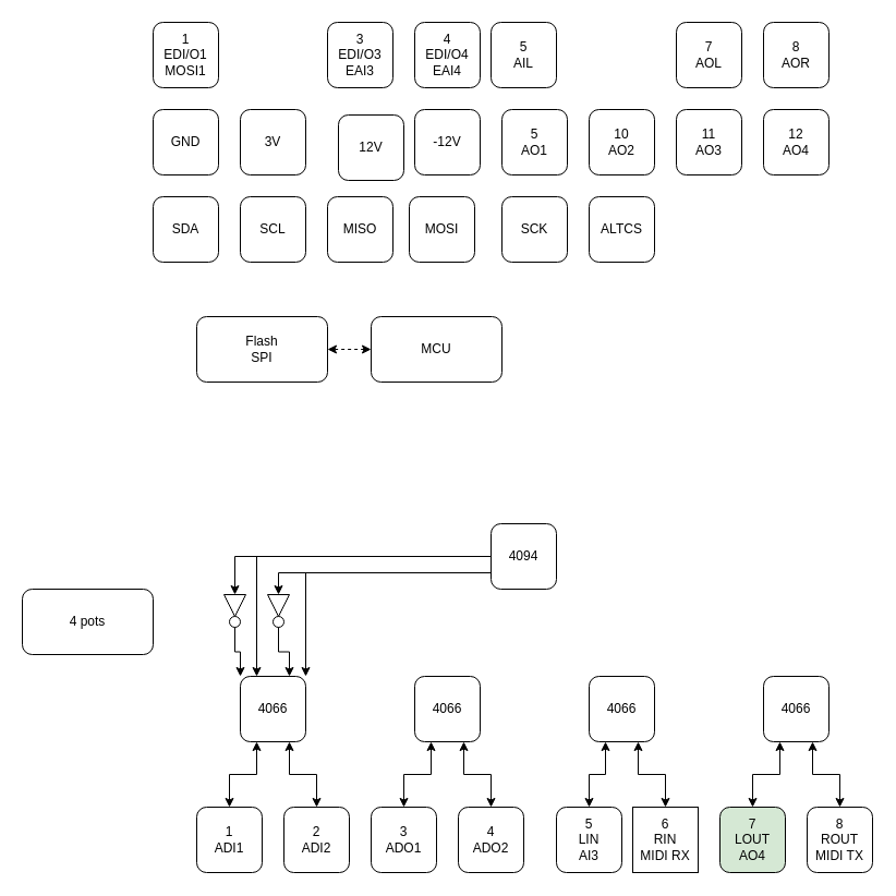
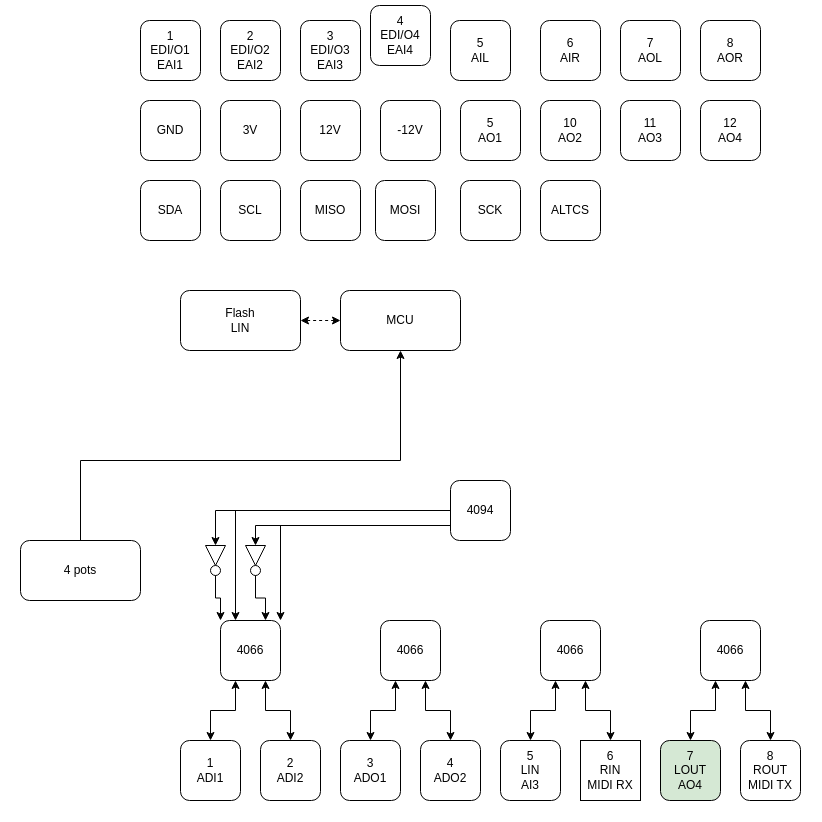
  <mxCell id="0" />
  <mxCell id="1" parent="0" />
  <mxCell id="2" style="edgeStyle=orthogonalEdgeStyle;rounded=0;orthogonalLoop=1;jettySize=auto;html=1;exitX=0;exitY=0.5;exitDx=0;exitDy=0;startArrow=classic;startFill=1;dashed=1;" parent="1" source="3" target="6" edge="1"><mxGeometry relative="1" as="geometry" /></mxCell>
  <mxCell id="3" value="MCU" style="rounded=1;whiteSpace=wrap;html=1;" parent="1" vertex="1"><mxGeometry x="340" y="290" width="120" height="60" as="geometry" /></mxCell>
+ <mxCell id="4" style="edgeStyle=orthogonalEdgeStyle;rounded=0;orthogonalLoop=1;jettySize=auto;html=1;exitX=0.5;exitY=0;exitDx=0;exitDy=0;entryX=0.5;entryY=1;entryDx=0;entryDy=0;" parent="1" source="5" target="3" edge="1"><mxGeometry relative="1" as="geometry"><Array as="points"><mxPoint x="80" y="460" /><mxPoint x="400" y="460" /></Array></mxGeometry></mxCell>
  <mxCell id="5" value="4 pots" style="rounded=1;whiteSpace=wrap;html=1;" parent="1" vertex="1"><mxGeometry x="20" y="540" width="120" height="60" as="geometry" /></mxCell>
- <mxCell id="6" value="Flash&lt;br&gt;SPI" style="rounded=1;whiteSpace=wrap;html=1;" parent="1" vertex="1"><mxGeometry x="180" y="290" width="120" height="60" as="geometry" /></mxCell>
+ <mxCell id="6" value="Flash&lt;br&gt;LIN" style="rounded=1;whiteSpace=wrap;html=1;" parent="1" vertex="1"><mxGeometry x="180" y="290" width="120" height="60" as="geometry" /></mxCell>
  <mxCell id="7" value="1&lt;br&gt;ADI1" style="rounded=1;whiteSpace=wrap;html=1;" parent="1" vertex="1"><mxGeometry x="180" y="740" width="60" height="60" as="geometry" /></mxCell>
  <mxCell id="8" value="2&lt;br&gt;ADI2" style="rounded=1;whiteSpace=wrap;html=1;" parent="1" vertex="1"><mxGeometry x="260" y="740" width="60" height="60" as="geometry" /></mxCell>
  <mxCell id="9" value="3&lt;br&gt;ADO1" style="rounded=1;whiteSpace=wrap;html=1;" parent="1" vertex="1"><mxGeometry x="340" y="740" width="60" height="60" as="geometry" /></mxCell>
  <mxCell id="10" value="4&lt;br&gt;ADO2" style="rounded=1;whiteSpace=wrap;html=1;" parent="1" vertex="1"><mxGeometry x="420" y="740" width="60" height="60" as="geometry" /></mxCell>
- <mxCell id="11" value="5&lt;br&gt;LIN&lt;br&gt;AI3" style="rounded=1;whiteSpace=wrap;html=1;" parent="1" vertex="1"><mxGeometry x="510" y="740" width="60" height="60" as="geometry" /></mxCell>
+ <mxCell id="11" value="5&lt;br&gt;LIN&lt;br&gt;AI3" style="rounded=1;whiteSpace=wrap;html=1;" parent="1" vertex="1"><mxGeometry x="500" y="740" width="60" height="60" as="geometry" /></mxCell>
  <mxCell id="12" value="6&lt;br&gt;RIN&lt;br&gt;MIDI RX" style="whiteSpace=wrap;html=1;rounded=0;" parent="1" vertex="1"><mxGeometry x="580" y="740" width="60" height="60" as="geometry" /></mxCell>
  <mxCell id="13" value="7&lt;br&gt;LOUT&lt;br&gt;AO4" style="rounded=1;whiteSpace=wrap;html=1;fillColor=#d5e8d4;" parent="1" vertex="1"><mxGeometry x="660" y="740" width="60" height="60" as="geometry" /></mxCell>
  <mxCell id="14" value="8&lt;br&gt;ROUT&lt;br&gt;MIDI TX" style="rounded=1;whiteSpace=wrap;html=1;" parent="1" vertex="1"><mxGeometry x="740" y="740" width="60" height="60" as="geometry" /></mxCell>
  <mxCell id="15" style="edgeStyle=orthogonalEdgeStyle;rounded=0;orthogonalLoop=1;jettySize=auto;html=1;exitX=0.25;exitY=1;exitDx=0;exitDy=0;startArrow=classic;startFill=1;" parent="1" source="17" target="7" edge="1"><mxGeometry relative="1" as="geometry" /></mxCell>
  <mxCell id="16" style="edgeStyle=orthogonalEdgeStyle;rounded=0;orthogonalLoop=1;jettySize=auto;html=1;exitX=0.75;exitY=1;exitDx=0;exitDy=0;startArrow=classic;startFill=1;" parent="1" source="17" target="8" edge="1"><mxGeometry relative="1" as="geometry" /></mxCell>
  <mxCell id="17" value="4066" style="rounded=1;whiteSpace=wrap;html=1;" parent="1" vertex="1"><mxGeometry x="220" y="620" width="60" height="60" as="geometry" /></mxCell>
  <mxCell id="18" style="edgeStyle=orthogonalEdgeStyle;rounded=0;orthogonalLoop=1;jettySize=auto;html=1;exitX=0.25;exitY=1;exitDx=0;exitDy=0;entryX=0.5;entryY=0;entryDx=0;entryDy=0;startArrow=classic;startFill=1;" parent="1" source="20" target="9" edge="1"><mxGeometry relative="1" as="geometry" /></mxCell>
  <mxCell id="19" style="edgeStyle=orthogonalEdgeStyle;rounded=0;orthogonalLoop=1;jettySize=auto;html=1;exitX=0.75;exitY=1;exitDx=0;exitDy=0;entryX=0.5;entryY=0;entryDx=0;entryDy=0;startArrow=classic;startFill=1;" parent="1" source="20" target="10" edge="1"><mxGeometry relative="1" as="geometry" /></mxCell>
  <mxCell id="20" value="4066" style="rounded=1;whiteSpace=wrap;html=1;" parent="1" vertex="1"><mxGeometry x="380" y="620" width="60" height="60" as="geometry" /></mxCell>
  <mxCell id="21" style="edgeStyle=orthogonalEdgeStyle;rounded=0;orthogonalLoop=1;jettySize=auto;html=1;exitX=0.25;exitY=1;exitDx=0;exitDy=0;entryX=0.5;entryY=0;entryDx=0;entryDy=0;startArrow=classic;startFill=1;" parent="1" source="23" target="11" edge="1"><mxGeometry relative="1" as="geometry" /></mxCell>
  <mxCell id="22" style="edgeStyle=orthogonalEdgeStyle;rounded=0;orthogonalLoop=1;jettySize=auto;html=1;exitX=0.75;exitY=1;exitDx=0;exitDy=0;entryX=0.5;entryY=0;entryDx=0;entryDy=0;startArrow=classic;startFill=1;" parent="1" source="23" target="12" edge="1"><mxGeometry relative="1" as="geometry" /></mxCell>
  <mxCell id="23" value="4066" style="rounded=1;whiteSpace=wrap;html=1;" parent="1" vertex="1"><mxGeometry x="540" y="620" width="60" height="60" as="geometry" /></mxCell>
  <mxCell id="24" style="edgeStyle=orthogonalEdgeStyle;rounded=0;orthogonalLoop=1;jettySize=auto;html=1;exitX=0.25;exitY=1;exitDx=0;exitDy=0;entryX=0.5;entryY=0;entryDx=0;entryDy=0;startArrow=classic;startFill=1;" parent="1" source="26" target="13" edge="1"><mxGeometry relative="1" as="geometry" /></mxCell>
  <mxCell id="25" style="edgeStyle=orthogonalEdgeStyle;rounded=0;orthogonalLoop=1;jettySize=auto;html=1;exitX=0.75;exitY=1;exitDx=0;exitDy=0;entryX=0.5;entryY=0;entryDx=0;entryDy=0;startArrow=classic;startFill=1;" parent="1" source="26" target="14" edge="1"><mxGeometry relative="1" as="geometry" /></mxCell>
  <mxCell id="26" value="4066" style="rounded=1;whiteSpace=wrap;html=1;" parent="1" vertex="1"><mxGeometry x="700" y="620" width="60" height="60" as="geometry" /></mxCell>
  <mxCell id="27" style="edgeStyle=orthogonalEdgeStyle;rounded=0;orthogonalLoop=1;jettySize=auto;html=1;exitX=0;exitY=0.5;exitDx=0;exitDy=0;entryX=0;entryY=0.5;entryDx=0;entryDy=0;startArrow=none;startFill=0;" parent="1" source="31" target="33" edge="1"><mxGeometry relative="1" as="geometry" /></mxCell>
  <mxCell id="28" style="edgeStyle=orthogonalEdgeStyle;rounded=0;orthogonalLoop=1;jettySize=auto;html=1;exitX=0;exitY=0.5;exitDx=0;exitDy=0;entryX=0.25;entryY=0;entryDx=0;entryDy=0;startArrow=none;startFill=0;" parent="1" source="31" target="17" edge="1"><mxGeometry relative="1" as="geometry" /></mxCell>
  <mxCell id="29" style="edgeStyle=orthogonalEdgeStyle;rounded=0;orthogonalLoop=1;jettySize=auto;html=1;exitX=0;exitY=0.75;exitDx=0;exitDy=0;entryX=0;entryY=0.5;entryDx=0;entryDy=0;startArrow=none;startFill=0;" parent="1" source="31" target="37" edge="1"><mxGeometry relative="1" as="geometry" /></mxCell>
  <mxCell id="30" style="edgeStyle=orthogonalEdgeStyle;rounded=0;orthogonalLoop=1;jettySize=auto;html=1;exitX=0;exitY=0.75;exitDx=0;exitDy=0;entryX=1;entryY=0;entryDx=0;entryDy=0;startArrow=none;startFill=0;" parent="1" source="31" target="17" edge="1"><mxGeometry relative="1" as="geometry" /></mxCell>
  <mxCell id="31" value="4094" style="rounded=1;whiteSpace=wrap;html=1;" parent="1" vertex="1"><mxGeometry x="450" y="480" width="60" height="60" as="geometry" /></mxCell>
  <mxCell id="32" value="" style="group;direction=east;rotation=90;" parent="1" vertex="1" connectable="0"><mxGeometry x="200" y="550" width="30" height="20" as="geometry" /></mxCell>
  <mxCell id="33" value="" style="triangle;whiteSpace=wrap;html=1;rotation=90;" parent="32" vertex="1"><mxGeometry x="5" y="-5" width="20" height="20" as="geometry" /></mxCell>
  <mxCell id="34" value="" style="ellipse;whiteSpace=wrap;html=1;aspect=fixed;rotation=90;" parent="32" vertex="1"><mxGeometry x="10" y="15" width="10" height="10" as="geometry" /></mxCell>
  <mxCell id="35" style="edgeStyle=orthogonalEdgeStyle;rounded=0;orthogonalLoop=1;jettySize=auto;html=1;exitX=1;exitY=0.5;exitDx=0;exitDy=0;entryX=0;entryY=0;entryDx=0;entryDy=0;startArrow=none;startFill=0;" parent="1" source="34" target="17" edge="1"><mxGeometry relative="1" as="geometry" /></mxCell>
  <mxCell id="36" value="" style="group;direction=east;rotation=90;" parent="1" vertex="1" connectable="0"><mxGeometry x="240" y="550" width="30" height="20" as="geometry" /></mxCell>
  <mxCell id="37" value="" style="triangle;whiteSpace=wrap;html=1;rotation=90;" parent="36" vertex="1"><mxGeometry x="5" y="-5" width="20" height="20" as="geometry" /></mxCell>
  <mxCell id="38" value="" style="ellipse;whiteSpace=wrap;html=1;aspect=fixed;rotation=90;" parent="36" vertex="1"><mxGeometry x="10" y="15" width="10" height="10" as="geometry" /></mxCell>
  <mxCell id="39" style="edgeStyle=orthogonalEdgeStyle;rounded=0;orthogonalLoop=1;jettySize=auto;html=1;exitX=1;exitY=0.5;exitDx=0;exitDy=0;entryX=0.75;entryY=0;entryDx=0;entryDy=0;startArrow=none;startFill=0;" parent="1" source="38" target="17" edge="1"><mxGeometry relative="1" as="geometry" /></mxCell>
- <mxCell id="40" value="1&lt;br&gt;EDI/O1&lt;br&gt;MOSI1" style="rounded=1;whiteSpace=wrap;html=1;" parent="1" vertex="1"><mxGeometry x="140" y="20" width="60" height="60" as="geometry" /></mxCell>
+ <mxCell id="40" value="1&lt;br&gt;EDI/O1&lt;br&gt;EAI1" style="rounded=1;whiteSpace=wrap;html=1;" parent="1" vertex="1"><mxGeometry x="140" y="20" width="60" height="60" as="geometry" /></mxCell>
+ <mxCell id="41" value="2&lt;br&gt;EDI/O2&lt;br&gt;EAI2" style="rounded=1;whiteSpace=wrap;html=1;" parent="1" vertex="1"><mxGeometry x="220" y="20" width="60" height="60" as="geometry" /></mxCell>
  <mxCell id="42" value="3&lt;br&gt;EDI/O3&lt;br&gt;EAI3" style="rounded=1;whiteSpace=wrap;html=1;" parent="1" vertex="1"><mxGeometry x="300" y="20" width="60" height="60" as="geometry" /></mxCell>
- <mxCell id="43" value="4&lt;br&gt;EDI/O4&lt;br&gt;EAI4" style="rounded=1;whiteSpace=wrap;html=1;" parent="1" vertex="1"><mxGeometry x="380" y="20" width="60" height="60" as="geometry" /></mxCell>
+ <mxCell id="43" value="4&lt;br&gt;EDI/O4&lt;br&gt;EAI4" style="rounded=1;whiteSpace=wrap;html=1;" parent="1" vertex="1"><mxGeometry x="370" y="5" width="60" height="60" as="geometry" /></mxCell>
  <mxCell id="44" value="5&lt;br&gt;AIL" style="rounded=1;whiteSpace=wrap;html=1;" parent="1" vertex="1"><mxGeometry x="450" y="20" width="60" height="60" as="geometry" /></mxCell>
+ <mxCell id="45" value="6&lt;br&gt;AIR" style="rounded=1;whiteSpace=wrap;html=1;" parent="1" vertex="1"><mxGeometry x="540" y="20" width="60" height="60" as="geometry" /></mxCell>
  <mxCell id="46" value="7&lt;br&gt;AOL" style="rounded=1;whiteSpace=wrap;html=1;" parent="1" vertex="1"><mxGeometry x="620" y="20" width="60" height="60" as="geometry" /></mxCell>
  <mxCell id="47" value="8&lt;br&gt;AOR" style="rounded=1;whiteSpace=wrap;html=1;" parent="1" vertex="1"><mxGeometry x="700" y="20" width="60" height="60" as="geometry" /></mxCell>
  <mxCell id="48" value="11&lt;br&gt;AO3" style="rounded=1;whiteSpace=wrap;html=1;" parent="1" vertex="1"><mxGeometry x="620" y="100" width="60" height="60" as="geometry" /></mxCell>
  <mxCell id="49" value="12&lt;br&gt;AO4" style="rounded=1;whiteSpace=wrap;html=1;" parent="1" vertex="1"><mxGeometry x="700" y="100" width="60" height="60" as="geometry" /></mxCell>
  <mxCell id="50" value="5&lt;br&gt;AO1" style="rounded=1;whiteSpace=wrap;html=1;" parent="1" vertex="1"><mxGeometry x="460" y="100" width="60" height="60" as="geometry" /></mxCell>
  <mxCell id="51" value="10&lt;br&gt;AO2" style="rounded=1;whiteSpace=wrap;html=1;" parent="1" vertex="1"><mxGeometry x="540" y="100" width="60" height="60" as="geometry" /></mxCell>
- <mxCell id="52" value="12V" style="rounded=1;whiteSpace=wrap;html=1;" parent="1" vertex="1"><mxGeometry x="310" y="105" width="60" height="60" as="geometry" /></mxCell>
+ <mxCell id="52" value="12V" style="rounded=1;whiteSpace=wrap;html=1;" parent="1" vertex="1"><mxGeometry x="300" y="100" width="60" height="60" as="geometry" /></mxCell>
  <mxCell id="53" value="-12V" style="rounded=1;whiteSpace=wrap;html=1;" parent="1" vertex="1"><mxGeometry x="380" y="100" width="60" height="60" as="geometry" /></mxCell>
  <mxCell id="54" value="3V" style="rounded=1;whiteSpace=wrap;html=1;" parent="1" vertex="1"><mxGeometry x="220" y="100" width="60" height="60" as="geometry" /></mxCell>
  <mxCell id="55" value="GND" style="rounded=1;whiteSpace=wrap;html=1;" parent="1" vertex="1"><mxGeometry x="140" y="100" width="60" height="60" as="geometry" /></mxCell>
  <mxCell id="56" value="SDA" style="rounded=1;whiteSpace=wrap;html=1;" parent="1" vertex="1"><mxGeometry x="140" y="180" width="60" height="60" as="geometry" /></mxCell>
  <mxCell id="57" value="SCL" style="rounded=1;whiteSpace=wrap;html=1;" parent="1" vertex="1"><mxGeometry x="220" y="180" width="60" height="60" as="geometry" /></mxCell>
  <mxCell id="58" value="MISO" style="rounded=1;whiteSpace=wrap;html=1;" parent="1" vertex="1"><mxGeometry x="300" y="180" width="60" height="60" as="geometry" /></mxCell>
  <mxCell id="59" value="MOSI" style="rounded=1;whiteSpace=wrap;html=1;" parent="1" vertex="1"><mxGeometry x="375" y="180" width="60" height="60" as="geometry" /></mxCell>
  <mxCell id="60" value="SCK" style="rounded=1;whiteSpace=wrap;html=1;" parent="1" vertex="1"><mxGeometry x="460" y="180" width="60" height="60" as="geometry" /></mxCell>
  <mxCell id="61" value="ALTCS" style="rounded=1;whiteSpace=wrap;html=1;" parent="1" vertex="1"><mxGeometry x="540" y="180" width="60" height="60" as="geometry" /></mxCell>
